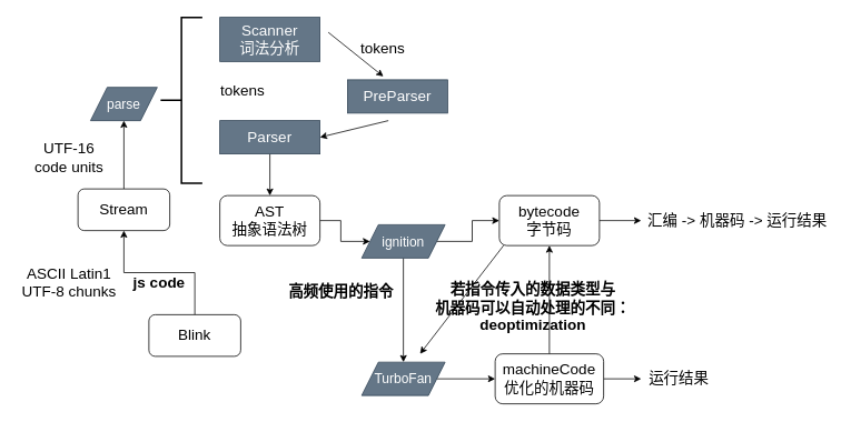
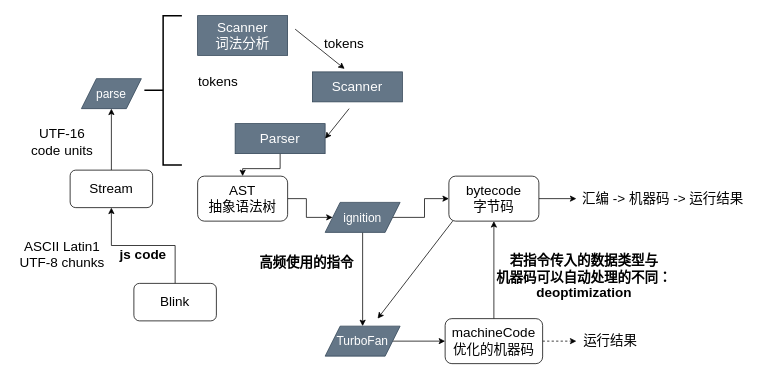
  <mxCell id="0" />
  <mxCell id="1" parent="0" />
  <mxCell id="2" value="" style="edgeStyle=orthogonalEdgeStyle;rounded=0;orthogonalLoop=1;jettySize=auto;html=1;fontSize=18;" parent="1" source="3" target="4" edge="1"><mxGeometry relative="1" as="geometry" /></mxCell>
  <mxCell id="3" value="&lt;font style=&quot;font-size: 18px&quot;&gt;Stream&lt;/font&gt;" style="rounded=1;whiteSpace=wrap;html=1;fontSize=18;" parent="1" vertex="1"><mxGeometry x="93" y="226" width="110" height="50" as="geometry" /></mxCell>
  <mxCell id="4" value="parse" style="shape=parallelogram;perimeter=parallelogramPerimeter;whiteSpace=wrap;html=1;fixedSize=1;fontSize=16;fillColor=#647687;strokeColor=#314354;fontColor=#ffffff;" parent="1" vertex="1"><mxGeometry x="108" y="104" width="80" height="40" as="geometry" /></mxCell>
  <mxCell id="5" value="" style="strokeWidth=2;html=1;shape=mxgraph.flowchart.annotation_2;align=left;labelPosition=right;pointerEvents=1;fontSize=16;" parent="1" vertex="1"><mxGeometry x="192" y="20" width="50" height="199" as="geometry" /></mxCell>
  <mxCell id="6" value="&lt;span style=&quot;font-size: 18px&quot;&gt;Scanner&lt;br&gt;词法分析&lt;/span&gt;" style="rounded=0;whiteSpace=wrap;html=1;fontSize=13;fillColor=#647687;fontColor=#ffffff;strokeColor=#314354;" parent="1" vertex="1"><mxGeometry x="263" y="20" width="120" height="53" as="geometry" /></mxCell>
  <mxCell id="7" value="" style="edgeStyle=orthogonalEdgeStyle;rounded=0;orthogonalLoop=1;jettySize=auto;html=1;fontSize=18;" parent="1" source="8" target="10" edge="1"><mxGeometry relative="1" as="geometry" /></mxCell>
- <mxCell id="8" value="&lt;span style=&quot;font-size: 18px&quot;&gt;Parser&lt;/span&gt;" style="rounded=0;whiteSpace=wrap;html=1;fontSize=13;fillColor=#647687;fontColor=#ffffff;strokeColor=#314354;" parent="1" vertex="1"><mxGeometry x="263" y="144" width="120" height="40" as="geometry" /></mxCell>
+ <mxCell id="8" value="&lt;span style=&quot;font-size: 18px&quot;&gt;Parser&lt;/span&gt;" style="rounded=0;whiteSpace=wrap;html=1;fontSize=13;fillColor=#647687;fontColor=#ffffff;strokeColor=#314354;" parent="1" vertex="1"><mxGeometry x="313" y="164" width="120" height="40" as="geometry" /></mxCell>
  <mxCell id="9" value="" style="edgeStyle=orthogonalEdgeStyle;rounded=0;orthogonalLoop=1;jettySize=auto;html=1;fontSize=18;" parent="1" source="10" target="13" edge="1"><mxGeometry relative="1" as="geometry" /></mxCell>
  <mxCell id="10" value="AST&lt;br&gt;抽象语法树" style="rounded=1;whiteSpace=wrap;html=1;fontSize=18;" parent="1" vertex="1"><mxGeometry x="263" y="234" width="120" height="60" as="geometry" /></mxCell>
  <mxCell id="11" value="" style="edgeStyle=orthogonalEdgeStyle;rounded=0;orthogonalLoop=1;jettySize=auto;html=1;fontSize=18;" parent="1" source="13" target="15" edge="1"><mxGeometry relative="1" as="geometry" /></mxCell>
  <mxCell id="12" value="" style="edgeStyle=orthogonalEdgeStyle;rounded=0;orthogonalLoop=1;jettySize=auto;html=1;fontSize=18;" parent="1" source="13" target="18" edge="1"><mxGeometry relative="1" as="geometry" /></mxCell>
  <mxCell id="13" value="ignition" style="shape=parallelogram;perimeter=parallelogramPerimeter;whiteSpace=wrap;html=1;fixedSize=1;fontSize=16;fillColor=#647687;strokeColor=#314354;fontColor=#ffffff;" parent="1" vertex="1"><mxGeometry x="433" y="269" width="100" height="40" as="geometry" /></mxCell>
  <mxCell id="14" value="" style="edgeStyle=orthogonalEdgeStyle;rounded=0;orthogonalLoop=1;jettySize=auto;html=1;fontSize=18;" parent="1" source="15" target="16" edge="1"><mxGeometry relative="1" as="geometry" /></mxCell>
  <mxCell id="15" value="bytecode&lt;br&gt;字节码" style="rounded=1;whiteSpace=wrap;html=1;fontSize=18;" parent="1" vertex="1"><mxGeometry x="598" y="234" width="120" height="60" as="geometry" /></mxCell>
  <mxCell id="16" value="汇编 -&amp;gt; 机器码 -&amp;gt; 运行结果" style="text;html=1;align=center;verticalAlign=middle;resizable=0;points=[];autosize=1;strokeColor=none;fillColor=none;fontSize=18;" parent="1" vertex="1"><mxGeometry x="768" y="249" width="230" height="30" as="geometry" /></mxCell>
  <mxCell id="17" value="" style="edgeStyle=orthogonalEdgeStyle;rounded=0;orthogonalLoop=1;jettySize=auto;html=1;fontSize=18;" parent="1" source="18" target="22" edge="1"><mxGeometry relative="1" as="geometry" /></mxCell>
  <mxCell id="18" value="TurboFan" style="shape=parallelogram;perimeter=parallelogramPerimeter;whiteSpace=wrap;html=1;fixedSize=1;fontSize=16;fillColor=#647687;strokeColor=#314354;fontColor=#ffffff;" parent="1" vertex="1"><mxGeometry x="433" y="434" width="100" height="40" as="geometry" /></mxCell>
  <mxCell id="19" value="&lt;b&gt;高频使用的指令&lt;/b&gt;" style="text;html=1;align=center;verticalAlign=middle;resizable=0;points=[];autosize=1;strokeColor=none;fillColor=none;fontSize=18;" parent="1" vertex="1"><mxGeometry x="338" y="334" width="140" height="30" as="geometry" /></mxCell>
- <mxCell id="20" value="" style="edgeStyle=orthogonalEdgeStyle;rounded=0;orthogonalLoop=1;jettySize=auto;html=1;fontSize=18;" parent="1" source="22" target="23" edge="1"><mxGeometry relative="1" as="geometry" /></mxCell>
+ <mxCell id="20" value="" style="edgeStyle=orthogonalEdgeStyle;rounded=0;orthogonalLoop=1;jettySize=auto;html=1;fontSize=18;dashed=1;" parent="1" source="22" target="23" edge="1"><mxGeometry relative="1" as="geometry" /></mxCell>
  <mxCell id="21" value="" style="edgeStyle=orthogonalEdgeStyle;rounded=0;orthogonalLoop=1;jettySize=auto;html=1;fontSize=18;" parent="1" source="22" target="15" edge="1"><mxGeometry relative="1" as="geometry" /></mxCell>
  <mxCell id="22" value="machineCode&lt;br&gt;优化的机器码" style="rounded=1;whiteSpace=wrap;html=1;fontSize=18;" parent="1" vertex="1"><mxGeometry x="593" y="424" width="130" height="60" as="geometry" /></mxCell>
  <mxCell id="23" value="运行结果&lt;br&gt;" style="text;html=1;align=center;verticalAlign=middle;resizable=0;points=[];autosize=1;strokeColor=none;fillColor=none;fontSize=18;" parent="1" vertex="1"><mxGeometry x="768" y="439" width="90" height="30" as="geometry" /></mxCell>
- <mxCell id="24" value="&lt;div&gt;&lt;b&gt;若指令传入的数据类型与&lt;/b&gt;&lt;/div&gt;&lt;b&gt;&lt;div&gt;&lt;b&gt;机器码可以自动处理的不同：&lt;/b&gt;&lt;/div&gt;&lt;div&gt;&lt;b&gt;deoptimization&lt;/b&gt;&lt;/div&gt;&lt;/b&gt;" style="text;html=1;align=center;verticalAlign=middle;resizable=0;points=[];autosize=1;strokeColor=none;fillColor=none;fontSize=18;" parent="1" vertex="1"><mxGeometry x="513" y="334" width="250" height="70" as="geometry" /></mxCell>
+ <mxCell id="24" value="&lt;div&gt;&lt;b&gt;若指令传入的数据类型与&lt;/b&gt;&lt;/div&gt;&lt;b&gt;&lt;div&gt;&lt;b&gt;机器码可以自动处理的不同：&lt;/b&gt;&lt;/div&gt;&lt;div&gt;&lt;b&gt;deoptimization&lt;/b&gt;&lt;/div&gt;&lt;/b&gt;" style="text;html=1;align=center;verticalAlign=middle;resizable=0;points=[];autosize=1;strokeColor=none;fillColor=none;fontSize=18;" parent="1" vertex="1"><mxGeometry x="653" y="334" width="250" height="70" as="geometry" /></mxCell>
  <mxCell id="25" value="" style="endArrow=classic;html=1;rounded=0;fontSize=18;" parent="1" edge="1"><mxGeometry width="50" height="50" relative="1" as="geometry"><mxPoint x="603" y="294" as="sourcePoint" /><mxPoint x="503" y="424" as="targetPoint" /></mxGeometry></mxCell>
  <mxCell id="26" value="" style="edgeStyle=orthogonalEdgeStyle;rounded=0;orthogonalLoop=1;jettySize=auto;html=1;" edge="1" parent="1" source="27" target="3"><mxGeometry relative="1" as="geometry" /></mxCell>
  <mxCell id="27" value="&lt;font style=&quot;font-size: 18px&quot;&gt;Blink&lt;/font&gt;" style="rounded=1;whiteSpace=wrap;html=1;fontSize=18;" vertex="1" parent="1"><mxGeometry x="178" y="377" width="110" height="50" as="geometry" /></mxCell>
  <mxCell id="28" value="&lt;font size=&quot;1&quot;&gt;&lt;span style=&quot;font-size: 18px&quot;&gt;ASCII Latin1&lt;br&gt;UTF-8 chunks&lt;br&gt;&lt;/span&gt;&lt;/font&gt;" style="text;html=1;align=center;verticalAlign=middle;resizable=0;points=[];autosize=1;strokeColor=none;fillColor=none;" vertex="1" parent="1"><mxGeometry x="20" y="320" width="123" height="38" as="geometry" /></mxCell>
  <mxCell id="29" value="&lt;font size=&quot;1&quot;&gt;&lt;span style=&quot;font-size: 18px&quot;&gt;UTF-16&lt;br&gt;code units&lt;br&gt;&lt;/span&gt;&lt;/font&gt;" style="text;html=1;align=center;verticalAlign=middle;resizable=0;points=[];autosize=1;strokeColor=none;fillColor=none;" vertex="1" parent="1"><mxGeometry x="36" y="170" width="92" height="38" as="geometry" /></mxCell>
  <mxCell id="30" value="tokens" style="text;html=1;align=center;verticalAlign=middle;resizable=0;points=[];autosize=1;strokeColor=none;fillColor=none;fontSize=18;" vertex="1" parent="1"><mxGeometry x="258" y="95" width="63" height="26" as="geometry" /></mxCell>
- <mxCell id="31" value="&lt;span style=&quot;font-size: 18px&quot;&gt;PreParser&lt;/span&gt;" style="rounded=0;whiteSpace=wrap;html=1;fontSize=13;fillColor=#647687;fontColor=#ffffff;strokeColor=#314354;" vertex="1" parent="1"><mxGeometry x="416" y="95" width="120" height="40" as="geometry" /></mxCell>
+ <mxCell id="31" value="&lt;span style=&quot;font-size: 18px&quot;&gt;Scanner&lt;/span&gt;" style="rounded=0;whiteSpace=wrap;html=1;fontSize=13;fillColor=#647687;fontColor=#ffffff;strokeColor=#314354;" vertex="1" parent="1"><mxGeometry x="416" y="95" width="120" height="40" as="geometry" /></mxCell>
  <mxCell id="32" value="" style="endArrow=classic;html=1;rounded=0;fontSize=18;" edge="1" parent="1"><mxGeometry width="50" height="50" relative="1" as="geometry"><mxPoint x="393" y="38" as="sourcePoint" /><mxPoint x="459" y="91" as="targetPoint" /></mxGeometry></mxCell>
  <mxCell id="33" value="tokens" style="text;html=1;align=center;verticalAlign=middle;resizable=0;points=[];autosize=1;strokeColor=none;fillColor=none;fontSize=18;" vertex="1" parent="1"><mxGeometry x="426" y="44" width="63" height="26" as="geometry" /></mxCell>
  <mxCell id="34" value="" style="endArrow=classic;html=1;rounded=0;fontSize=18;entryX=1;entryY=0.5;entryDx=0;entryDy=0;" edge="1" parent="1" target="8"><mxGeometry width="50" height="50" relative="1" as="geometry"><mxPoint x="465" y="144" as="sourcePoint" /><mxPoint x="536" y="197" as="targetPoint" /></mxGeometry></mxCell>
  <mxCell id="35" value="&lt;b&gt;js code&lt;/b&gt;" style="text;html=1;align=center;verticalAlign=middle;resizable=0;points=[];autosize=1;strokeColor=none;fillColor=none;fontSize=18;" vertex="1" parent="1"><mxGeometry x="154" y="326" width="72" height="26" as="geometry" /></mxCell>
